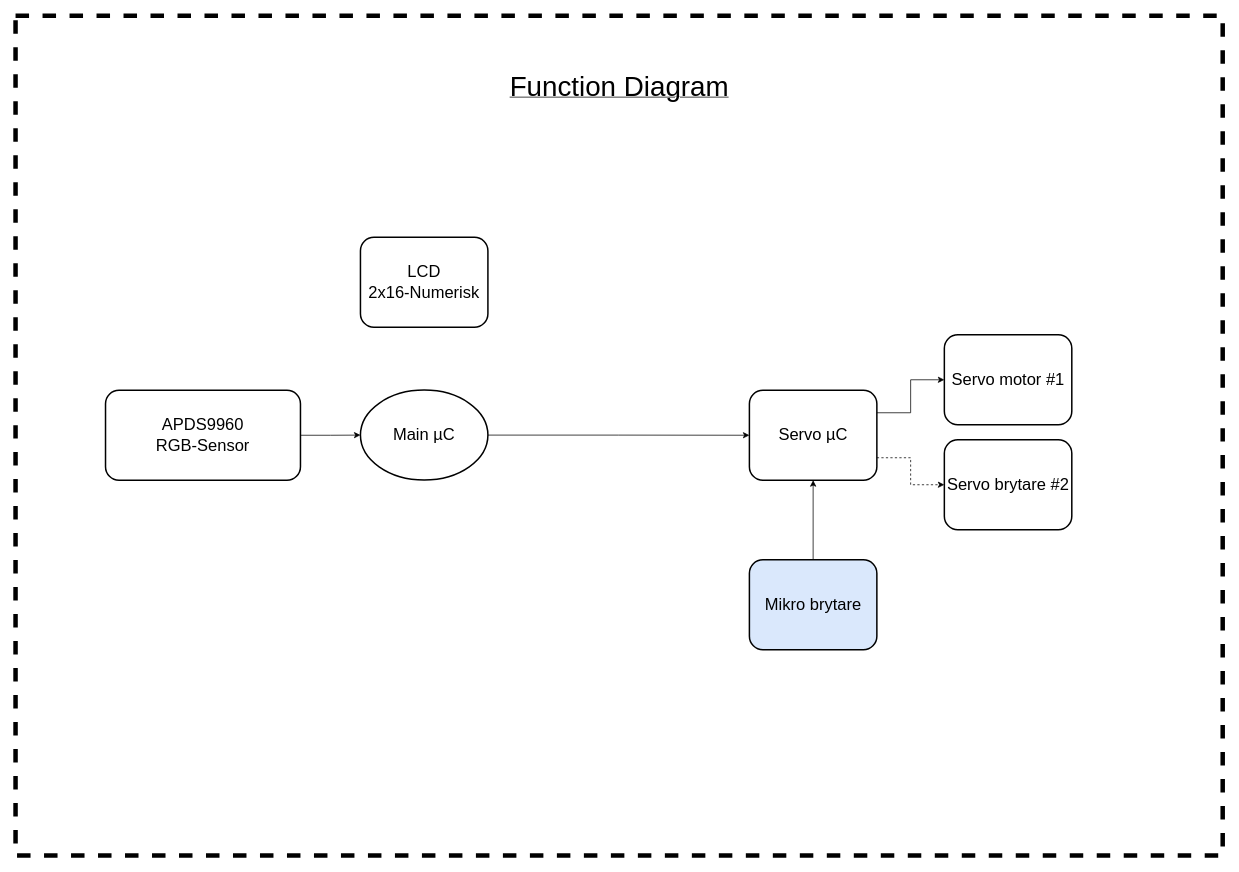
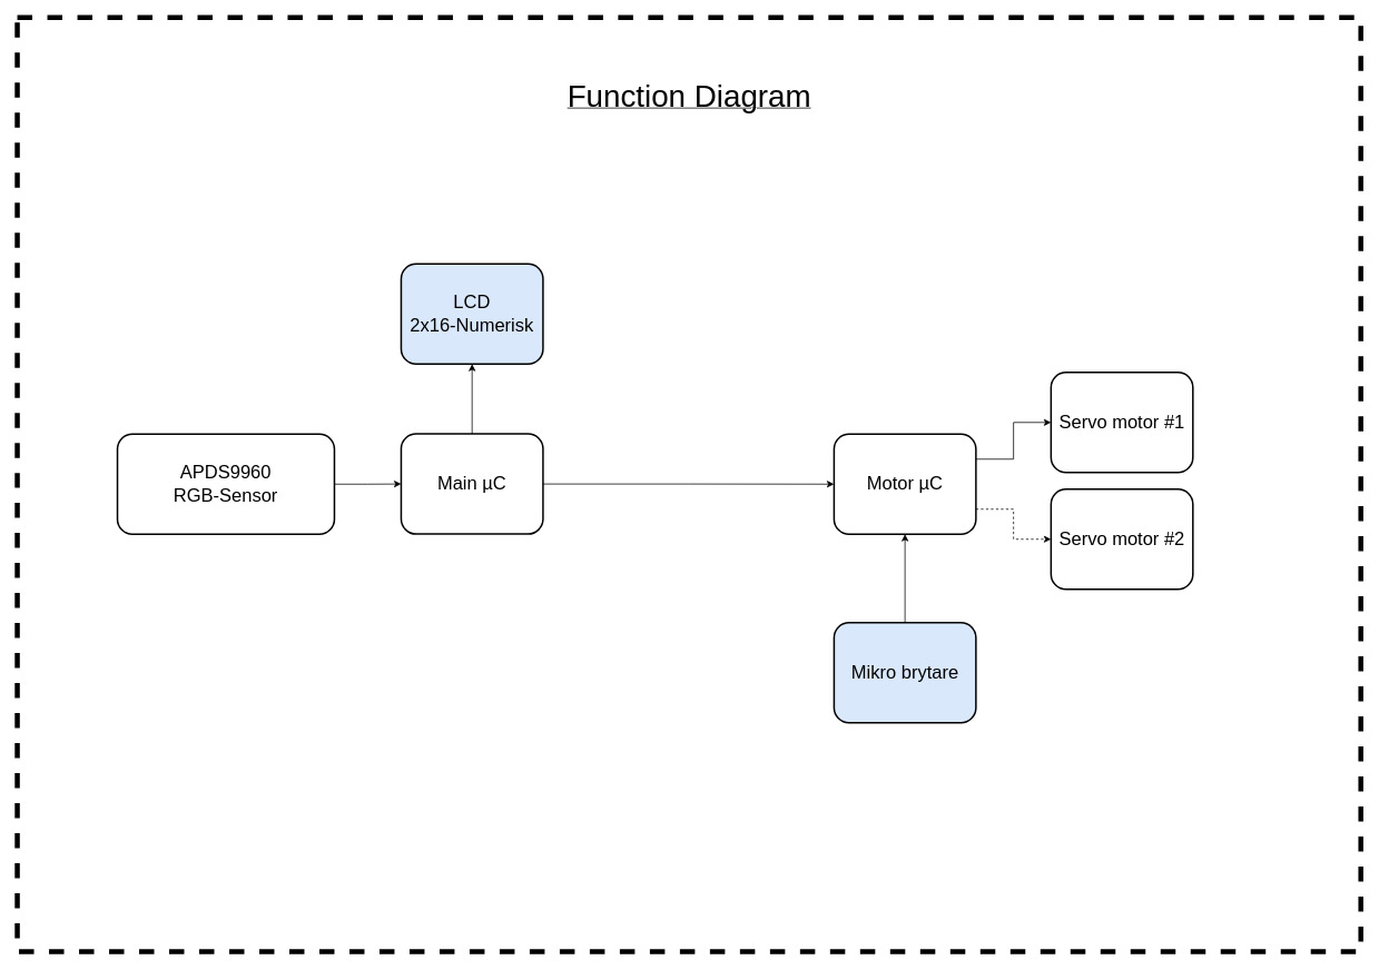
  <mxCell id="0" />
  <mxCell id="1" parent="0" />
  <mxCell id="2" value="" style="rounded=0;whiteSpace=wrap;html=1;dashed=1;strokeWidth=6;" vertex="1" parent="1"><mxGeometry x="20" y="20.5" width="1610" height="1120" as="geometry" /></mxCell>
  <mxCell id="3" value="&lt;u&gt;&lt;font style=&quot;font-size: 37px&quot;&gt;Function Diagram&lt;/font&gt;&lt;/u&gt;" style="text;html=1;strokeColor=none;fillColor=none;align=center;verticalAlign=middle;whiteSpace=wrap;rounded=0;dashed=1;" vertex="1" parent="1"><mxGeometry x="672.5" y="56" width="305" height="120" as="geometry" /></mxCell>
  <mxCell id="4" style="edgeStyle=orthogonalEdgeStyle;rounded=0;orthogonalLoop=1;jettySize=auto;html=1;exitX=1;exitY=0.5;exitDx=0;exitDy=0;entryX=0;entryY=0.5;entryDx=0;entryDy=0;" edge="1" parent="1" source="6" target="9"><mxGeometry relative="1" as="geometry" /></mxCell>
- <mxCell id="6" value="&lt;font style=&quot;font-size: 22px&quot;&gt;Main µC&lt;/font&gt;" style="ellipse;whiteSpace=wrap;html=1;strokeWidth=2;" vertex="1" parent="1"><mxGeometry x="480" y="519.81" width="170" height="120" as="geometry" /></mxCell>
+ <mxCell id="5" style="edgeStyle=orthogonalEdgeStyle;rounded=0;orthogonalLoop=1;jettySize=auto;html=1;exitX=0.5;exitY=0;exitDx=0;exitDy=0;entryX=0.5;entryY=1;entryDx=0;entryDy=0;" edge="1" parent="1" source="6" target="16"><mxGeometry relative="1" as="geometry" /></mxCell>
+ <mxCell id="6" value="&lt;font style=&quot;font-size: 22px&quot;&gt;Main µC&lt;/font&gt;" style="rounded=1;whiteSpace=wrap;html=1;strokeWidth=2;" vertex="1" parent="1"><mxGeometry x="480" y="519.81" width="170" height="120" as="geometry" /></mxCell>
  <mxCell id="7" style="edgeStyle=orthogonalEdgeStyle;rounded=0;orthogonalLoop=1;jettySize=auto;html=1;exitX=1;exitY=0.25;exitDx=0;exitDy=0;entryX=0;entryY=0.5;entryDx=0;entryDy=0;" edge="1" parent="1" source="9" target="10"><mxGeometry relative="1" as="geometry" /></mxCell>
  <mxCell id="8" style="edgeStyle=orthogonalEdgeStyle;rounded=0;orthogonalLoop=1;jettySize=auto;html=1;exitX=1;exitY=0.75;exitDx=0;exitDy=0;entryX=0;entryY=0.5;entryDx=0;entryDy=0;dashed=1;" edge="1" parent="1" source="9" target="11"><mxGeometry relative="1" as="geometry" /></mxCell>
- <mxCell id="9" value="&lt;font style=&quot;font-size: 22px&quot;&gt;Servo µC&lt;/font&gt;" style="rounded=1;whiteSpace=wrap;html=1;strokeWidth=2;" vertex="1" parent="1"><mxGeometry x="998.75" y="520" width="170" height="120" as="geometry" /></mxCell>
+ <mxCell id="9" value="&lt;font style=&quot;font-size: 22px&quot;&gt;Motor µC&lt;/font&gt;" style="rounded=1;whiteSpace=wrap;html=1;strokeWidth=2;" vertex="1" parent="1"><mxGeometry x="998.75" y="520" width="170" height="120" as="geometry" /></mxCell>
  <mxCell id="10" value="&lt;font style=&quot;font-size: 22px&quot;&gt;Servo motor #1&lt;/font&gt;" style="rounded=1;whiteSpace=wrap;html=1;strokeWidth=2;" vertex="1" parent="1"><mxGeometry x="1258.75" y="446" width="170" height="120" as="geometry" /></mxCell>
- <mxCell id="11" value="&lt;font style=&quot;font-size: 22px&quot;&gt;Servo brytare #2&lt;/font&gt;" style="rounded=1;whiteSpace=wrap;html=1;strokeWidth=2;" vertex="1" parent="1"><mxGeometry x="1258.75" y="586" width="170" height="120" as="geometry" /></mxCell>
+ <mxCell id="11" value="&lt;font style=&quot;font-size: 22px&quot;&gt;Servo motor #2&lt;/font&gt;" style="rounded=1;whiteSpace=wrap;html=1;strokeWidth=2;" vertex="1" parent="1"><mxGeometry x="1258.75" y="586" width="170" height="120" as="geometry" /></mxCell>
  <mxCell id="12" style="edgeStyle=orthogonalEdgeStyle;rounded=0;orthogonalLoop=1;jettySize=auto;html=1;exitX=1;exitY=0.5;exitDx=0;exitDy=0;entryX=0;entryY=0.5;entryDx=0;entryDy=0;" edge="1" parent="1" source="13" target="6"><mxGeometry relative="1" as="geometry" /></mxCell>
  <mxCell id="13" value="&lt;font style=&quot;font-size: 22px&quot;&gt;APDS9960&lt;br&gt;RGB-Sensor&lt;br&gt;&lt;/font&gt;" style="rounded=1;whiteSpace=wrap;html=1;strokeWidth=2;" vertex="1" parent="1"><mxGeometry x="140" y="520" width="260" height="120" as="geometry" /></mxCell>
  <mxCell id="14" style="edgeStyle=orthogonalEdgeStyle;rounded=0;orthogonalLoop=1;jettySize=auto;html=1;exitX=0.5;exitY=0;exitDx=0;exitDy=0;entryX=0.5;entryY=1;entryDx=0;entryDy=0;" edge="1" parent="1" source="15" target="9"><mxGeometry relative="1" as="geometry" /></mxCell>
  <mxCell id="15" value="&lt;font style=&quot;font-size: 22px&quot;&gt;Mikro brytare&lt;/font&gt;" style="rounded=1;whiteSpace=wrap;html=1;strokeWidth=2;fillColor=#dae8fc;" vertex="1" parent="1"><mxGeometry x="998.75" y="746" width="170" height="120" as="geometry" /></mxCell>
- <mxCell id="16" value="&lt;font style=&quot;font-size: 22px&quot;&gt;LCD&lt;br&gt;2x16-Numerisk&lt;br&gt;&lt;/font&gt;" style="rounded=1;whiteSpace=wrap;html=1;strokeWidth=2;" vertex="1" parent="1"><mxGeometry x="480" y="316" width="170" height="120" as="geometry" /></mxCell>
+ <mxCell id="16" value="&lt;font style=&quot;font-size: 22px&quot;&gt;LCD&lt;br&gt;2x16-Numerisk&lt;br&gt;&lt;/font&gt;" style="rounded=1;whiteSpace=wrap;html=1;strokeWidth=2;fillColor=#dae8fc;" vertex="1" parent="1"><mxGeometry x="480" y="316" width="170" height="120" as="geometry" /></mxCell>
